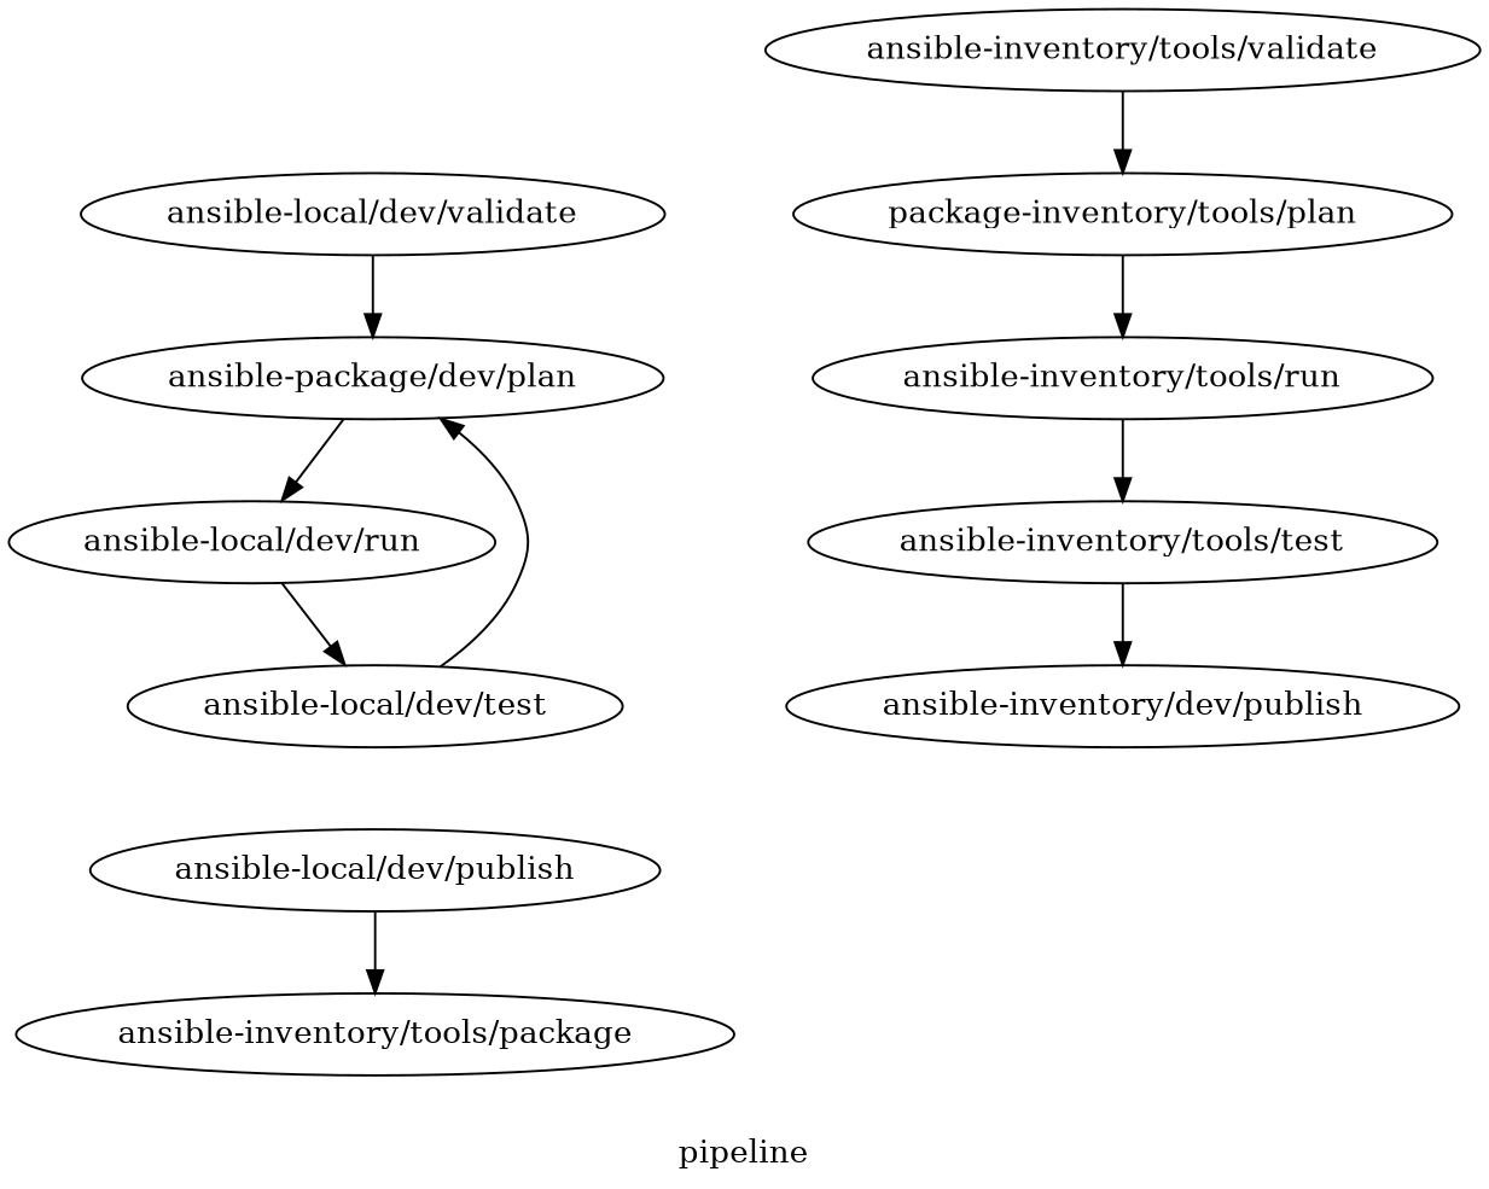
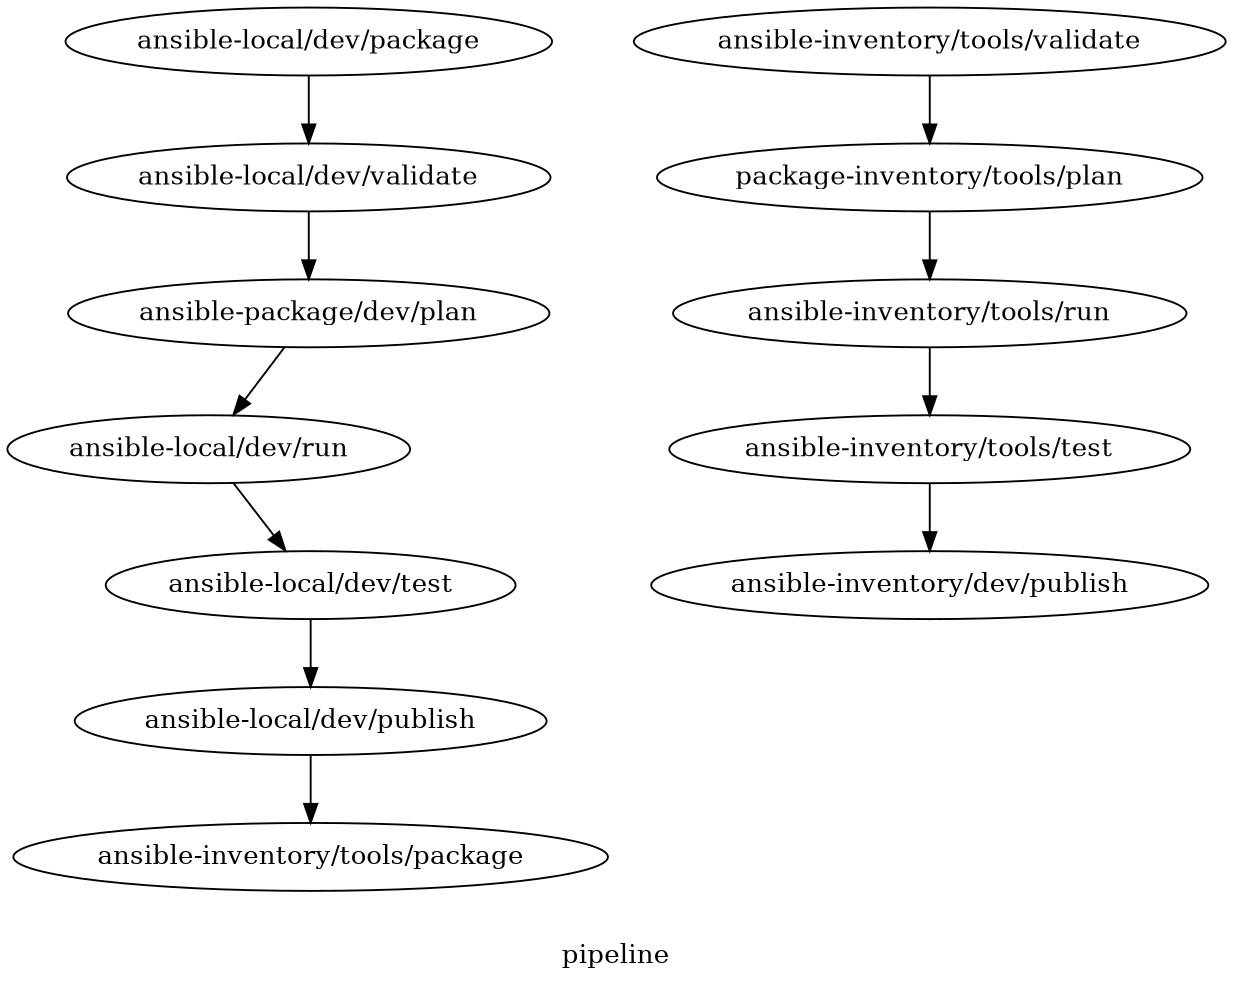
  digraph {
    label=pipeline
    rankdir=TB
+   "ansible-local/dev/package"
    "ansible-local/dev/validate"
    n3 [label="ansible-package/dev/plan"]
    "ansible-local/dev/run"
    "ansible-local/dev/test"
    "ansible-local/dev/publish"
    "ansible-inventory/tools/package"
    n8 [label="package-inventory/tools/plan"]
    "ansible-inventory/tools/validate"
    "ansible-inventory/tools/run"
    "ansible-inventory/tools/test"
    n12 [label="ansible-inventory/dev/publish"]
+   "ansible-local/dev/package" -> "ansible-local/dev/validate"
    "ansible-local/dev/validate" -> n3
    n3 -> "ansible-local/dev/run"
    "ansible-local/dev/run" -> "ansible-local/dev/test"
-   "ansible-local/dev/test" -> n3
+   "ansible-local/dev/test" -> "ansible-local/dev/publish"
    "ansible-local/dev/publish" -> "ansible-inventory/tools/package"
    n8 -> "ansible-inventory/tools/run"
    "ansible-inventory/tools/validate" -> n8
    "ansible-inventory/tools/run" -> "ansible-inventory/tools/test"
    "ansible-inventory/tools/test" -> n12
  }
